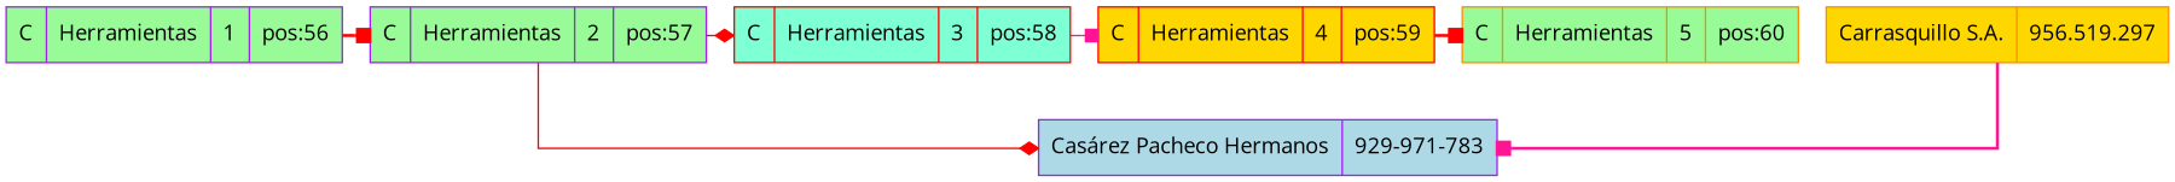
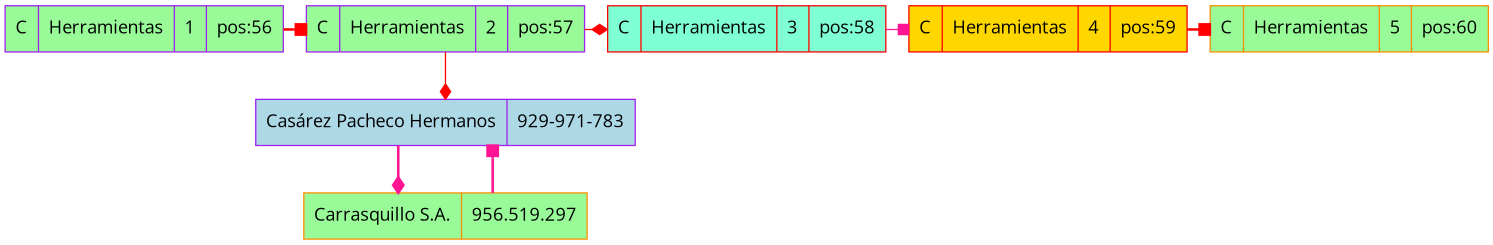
  digraph {
    fontname="Open Sans"
    splines=ortho
    node [color=purple fillcolor=palegreen fontname="Open Sans" shape=record style=filled]
    edge [arrowhead=box color=red fontname="Open Sans" style=bold]
    n1 [label="C|Herramientas|1|pos:56"]
    n2 [label="C|Herramientas|2|pos:57"]
    n3 [color=red fillcolor=aquamarine label="C|Herramientas|3|pos:58"]
    n4 [color=red fillcolor=gold label="C|Herramientas|4|pos:59"]
    n5 [color=darkorange label="C|Herramientas|5|pos:60"]
    n6 [fillcolor=lightblue label="Casárez Pacheco Hermanos|929-971-783"]
-   n7 [color=darkorange fillcolor=gold label="Carrasquillo S.A.|956.519.297"]
+   n7 [color=darkorange label="Carrasquillo S.A.|956.519.297"]
    subgraph sub_1 {
      rank=same
      n1
      n2
      n3
      n4
      n5
    }
    n1 -> n2
    n2 -> n3 [arrowhead=diamond style=solid]
    n2 -> n6 [arrowhead=diamond style=solid]
    n3 -> n4 [color=deeppink style=solid]
    n4 -> n5
+   n6 -> n7 [arrowhead=diamond color=deeppink]
    n7 -> n6 [color=deeppink]
  }
